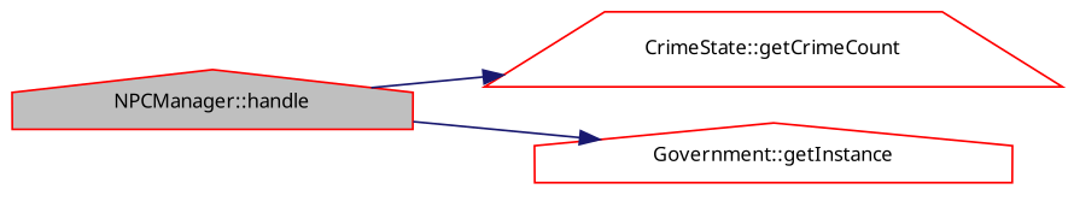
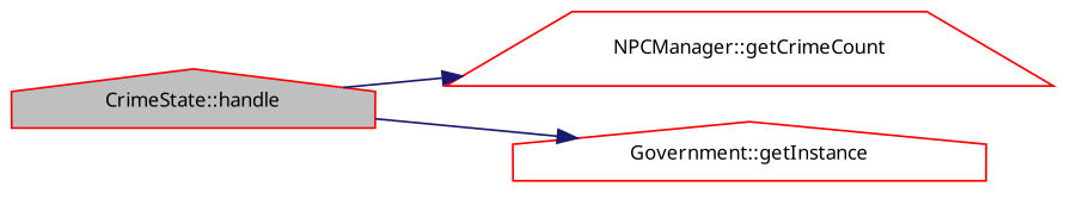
  digraph {
    fontname="Noto Sans"
    rankdir=LR
    node [color=red fillcolor=white fontname="Noto Sans" fontsize=10 shape=house style=filled]
    edge [color=midnightblue fontname="Noto Sans" fontsize=10 labelfontname=Helvetica labelfontsize=10 style=solid]
-   n1 [fillcolor=grey75 fontcolor=black height=0.2 label="NPCManager::handle" width=0.4]
-   n2 [height=0.2 label="CrimeState::getCrimeCount" shape=trapezium width=0.4]
+   n1 [fillcolor=grey75 fontcolor=black height=0.2 label="CrimeState::handle" width=0.4]
+   n2 [height=0.2 label="NPCManager::getCrimeCount" shape=trapezium width=0.4]
    n3 [height=0.2 label="Government::getInstance" width=0.4]
    n1 -> n2
    n1 -> n3
  }
